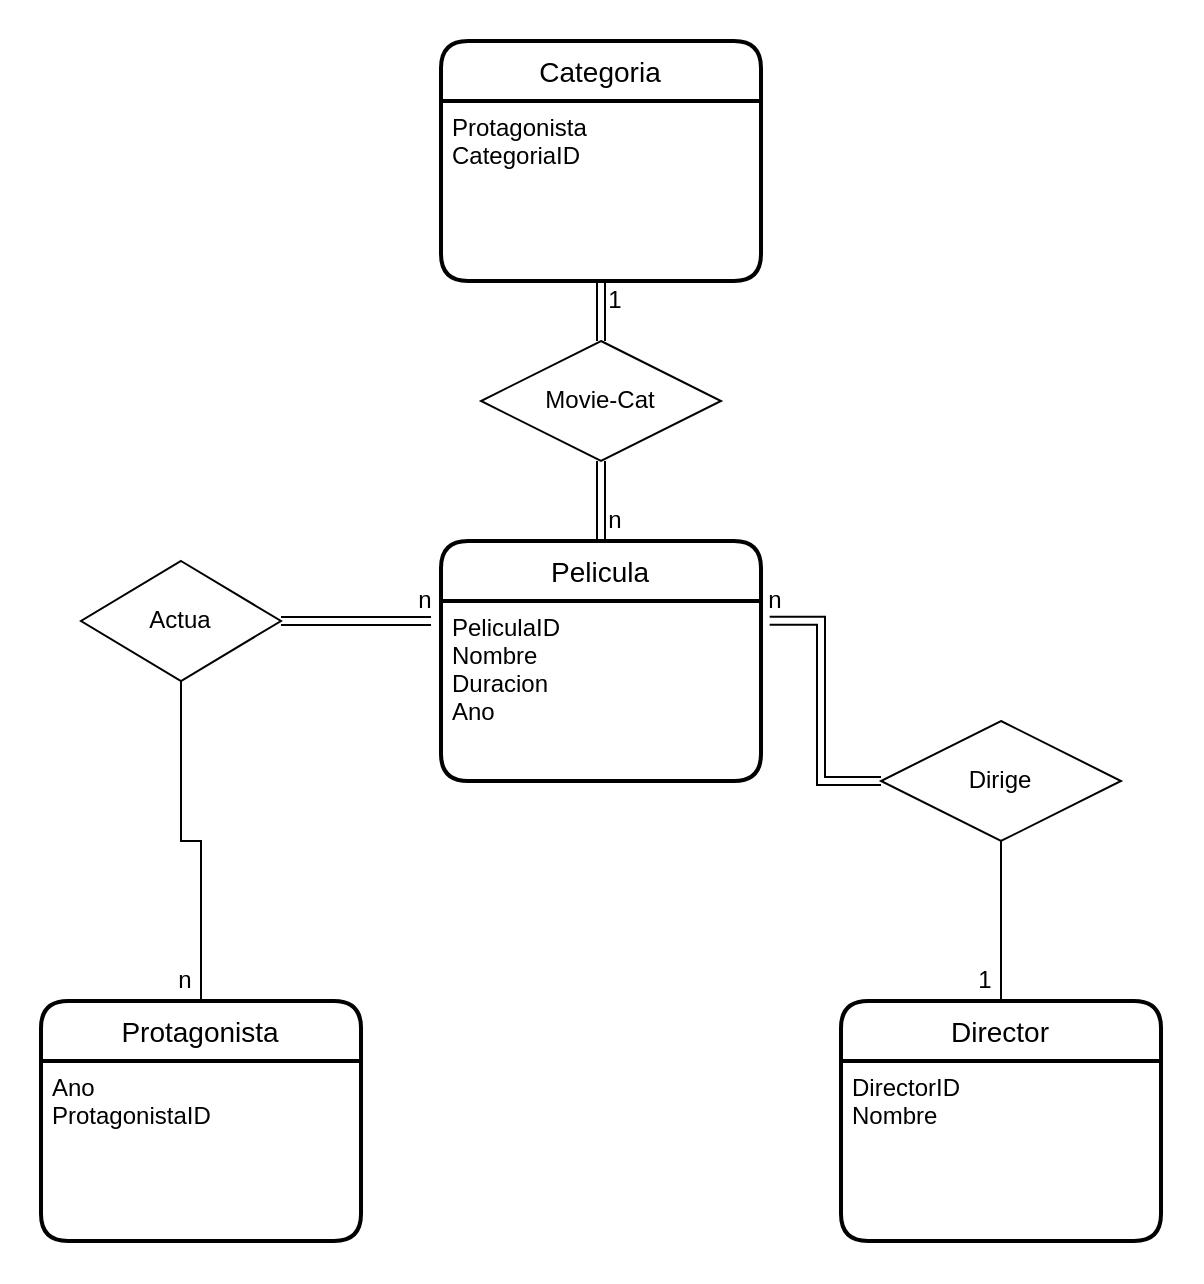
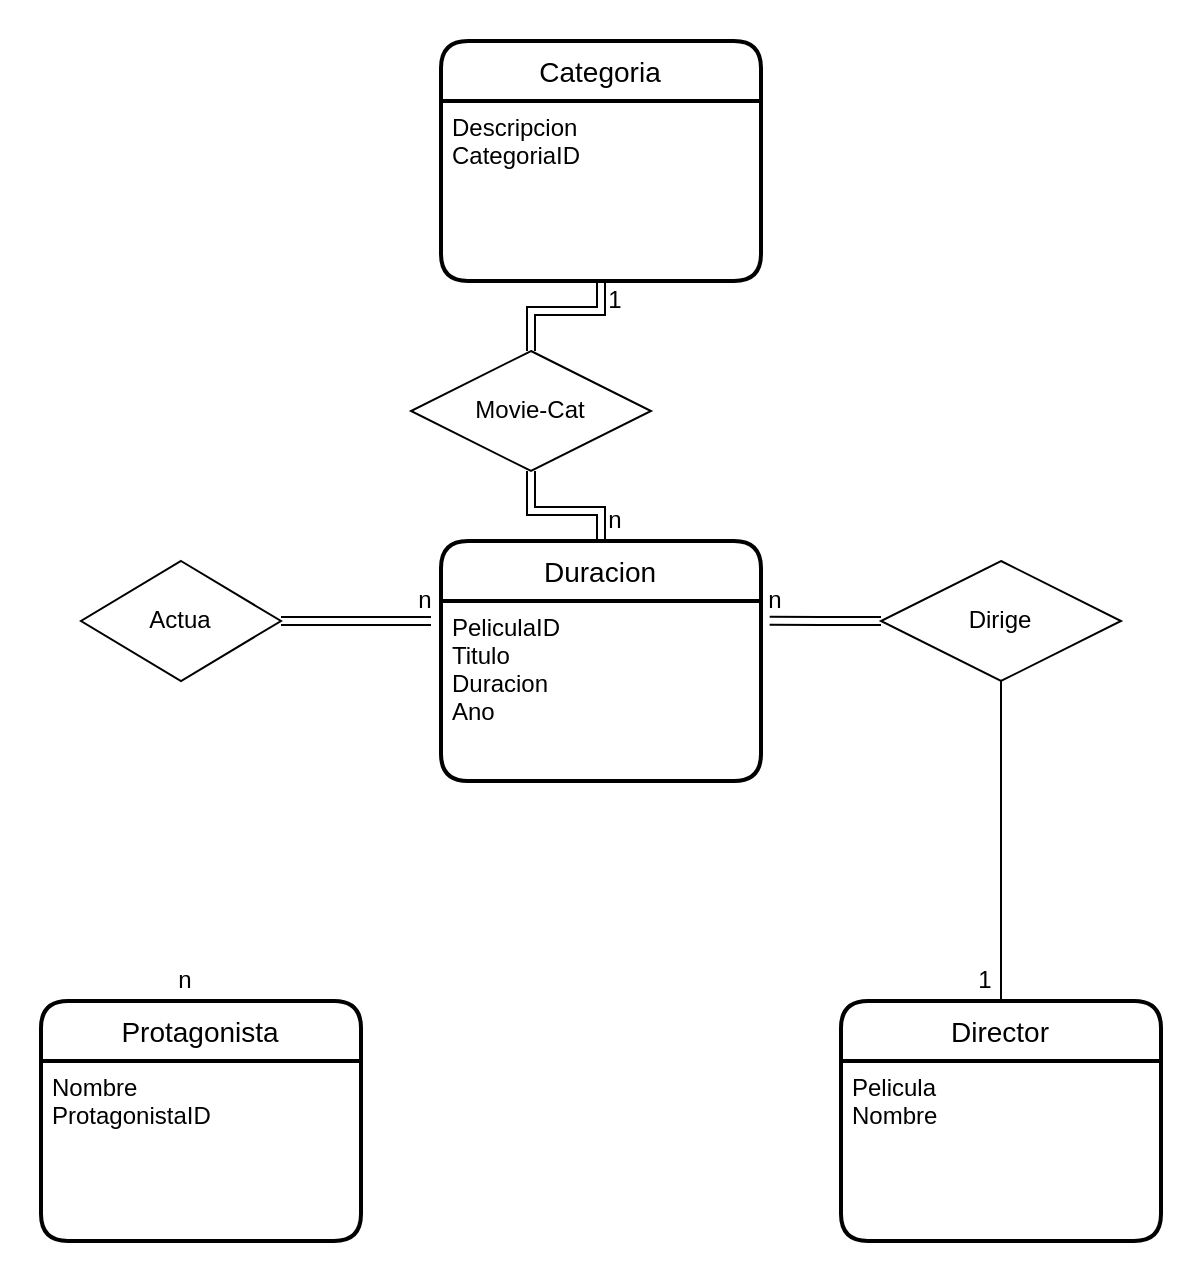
  <mxCell id="0" />
  <mxCell id="1" parent="0" />
- <mxCell id="2" value="Pelicula" style="swimlane;childLayout=stackLayout;horizontal=1;startSize=30;horizontalStack=0;rounded=1;fontSize=14;fontStyle=0;strokeWidth=2;resizeParent=0;resizeLast=1;shadow=0;dashed=0;align=center;" parent="1" vertex="1"><mxGeometry x="220" y="270" width="160" height="120" as="geometry" /></mxCell>
- <mxCell id="3" value="PeliculaID&#10;Nombre&#10;Duracion&#10;Ano" style="align=left;strokeColor=none;fillColor=none;spacingLeft=4;fontSize=12;verticalAlign=top;resizable=0;rotatable=0;part=1;" parent="2" vertex="1"><mxGeometry y="30" width="160" height="90" as="geometry" /></mxCell>
+ <mxCell id="2" value="Duracion" style="swimlane;childLayout=stackLayout;horizontal=1;startSize=30;horizontalStack=0;rounded=1;fontSize=14;fontStyle=0;strokeWidth=2;resizeParent=0;resizeLast=1;shadow=0;dashed=0;align=center;" parent="1" vertex="1"><mxGeometry x="220" y="270" width="160" height="120" as="geometry" /></mxCell>
+ <mxCell id="3" value="PeliculaID&#10;Titulo&#10;Duracion&#10;Ano" style="align=left;strokeColor=none;fillColor=none;spacingLeft=4;fontSize=12;verticalAlign=top;resizable=0;rotatable=0;part=1;" parent="2" vertex="1"><mxGeometry y="30" width="160" height="90" as="geometry" /></mxCell>
  <mxCell id="4" value="Categoria" style="swimlane;childLayout=stackLayout;horizontal=1;startSize=30;horizontalStack=0;rounded=1;fontSize=14;fontStyle=0;strokeWidth=2;resizeParent=0;resizeLast=1;shadow=0;dashed=0;align=center;" parent="1" vertex="1"><mxGeometry x="220" y="20" width="160" height="120" as="geometry" /></mxCell>
- <mxCell id="5" value="Protagonista&#10;CategoriaID" style="align=left;strokeColor=none;fillColor=none;spacingLeft=4;fontSize=12;verticalAlign=top;resizable=0;rotatable=0;part=1;" parent="4" vertex="1"><mxGeometry y="30" width="160" height="90" as="geometry" /></mxCell>
- <mxCell id="6" style="edgeStyle=orthogonalEdgeStyle;rounded=0;orthogonalLoop=1;jettySize=auto;html=1;entryX=0.5;entryY=1;entryDx=0;entryDy=0;endArrow=none;endFill=0;" parent="1" source="7" target="13" edge="1"><mxGeometry relative="1" as="geometry" /></mxCell>
+ <mxCell id="5" value="Descripcion&#10;CategoriaID" style="align=left;strokeColor=none;fillColor=none;spacingLeft=4;fontSize=12;verticalAlign=top;resizable=0;rotatable=0;part=1;" parent="4" vertex="1"><mxGeometry y="30" width="160" height="90" as="geometry" /></mxCell>
  <mxCell id="7" value="Protagonista" style="swimlane;childLayout=stackLayout;horizontal=1;startSize=30;horizontalStack=0;rounded=1;fontSize=14;fontStyle=0;strokeWidth=2;resizeParent=0;resizeLast=1;shadow=0;dashed=0;align=center;" parent="1" vertex="1"><mxGeometry x="20" y="500" width="160" height="120" as="geometry" /></mxCell>
- <mxCell id="8" value="Ano&#10;ProtagonistaID" style="align=left;strokeColor=none;fillColor=none;spacingLeft=4;fontSize=12;verticalAlign=top;resizable=0;rotatable=0;part=1;" parent="7" vertex="1"><mxGeometry y="30" width="160" height="90" as="geometry" /></mxCell>
+ <mxCell id="8" value="Nombre&#10;ProtagonistaID" style="align=left;strokeColor=none;fillColor=none;spacingLeft=4;fontSize=12;verticalAlign=top;resizable=0;rotatable=0;part=1;" parent="7" vertex="1"><mxGeometry y="30" width="160" height="90" as="geometry" /></mxCell>
  <mxCell id="9" style="edgeStyle=orthogonalEdgeStyle;rounded=0;orthogonalLoop=1;jettySize=auto;html=1;entryX=0.5;entryY=1;entryDx=0;entryDy=0;endArrow=none;endFill=0;" parent="1" source="10" target="15" edge="1"><mxGeometry relative="1" as="geometry" /></mxCell>
  <mxCell id="10" value="Director" style="swimlane;childLayout=stackLayout;horizontal=1;startSize=30;horizontalStack=0;rounded=1;fontSize=14;fontStyle=0;strokeWidth=2;resizeParent=0;resizeLast=1;shadow=0;dashed=0;align=center;" parent="1" vertex="1"><mxGeometry x="420" y="500" width="160" height="120" as="geometry" /></mxCell>
- <mxCell id="11" value="DirectorID&#10;Nombre" style="align=left;strokeColor=none;fillColor=none;spacingLeft=4;fontSize=12;verticalAlign=top;resizable=0;rotatable=0;part=1;" parent="10" vertex="1"><mxGeometry y="30" width="160" height="90" as="geometry" /></mxCell>
+ <mxCell id="11" value="Pelicula&#10;Nombre" style="align=left;strokeColor=none;fillColor=none;spacingLeft=4;fontSize=12;verticalAlign=top;resizable=0;rotatable=0;part=1;" parent="10" vertex="1"><mxGeometry y="30" width="160" height="90" as="geometry" /></mxCell>
  <mxCell id="12" style="edgeStyle=orthogonalEdgeStyle;rounded=0;orthogonalLoop=1;jettySize=auto;html=1;endArrow=none;endFill=0;shape=link;" parent="1" source="13" edge="1"><mxGeometry relative="1" as="geometry"><mxPoint x="215" y="310" as="targetPoint" /></mxGeometry></mxCell>
  <mxCell id="13" value="Actua" style="shape=rhombus;perimeter=rhombusPerimeter;whiteSpace=wrap;html=1;align=center;" parent="1" vertex="1"><mxGeometry x="40" y="280" width="100" height="60" as="geometry" /></mxCell>
  <mxCell id="14" style="edgeStyle=orthogonalEdgeStyle;rounded=0;orthogonalLoop=1;jettySize=auto;html=1;entryX=1.027;entryY=0.11;entryDx=0;entryDy=0;entryPerimeter=0;endArrow=none;endFill=0;shape=link;" parent="1" source="15" target="3" edge="1"><mxGeometry relative="1" as="geometry" /></mxCell>
- <mxCell id="15" value="Dirige" style="shape=rhombus;perimeter=rhombusPerimeter;whiteSpace=wrap;html=1;align=center;" parent="1" vertex="1"><mxGeometry x="440" y="360" width="120" height="60" as="geometry" /></mxCell>
+ <mxCell id="15" value="Dirige" style="shape=rhombus;perimeter=rhombusPerimeter;whiteSpace=wrap;html=1;align=center;" parent="1" vertex="1"><mxGeometry x="440" y="280" width="120" height="60" as="geometry" /></mxCell>
  <mxCell id="16" style="edgeStyle=orthogonalEdgeStyle;rounded=0;orthogonalLoop=1;jettySize=auto;html=1;entryX=0.5;entryY=1;entryDx=0;entryDy=0;endArrow=none;endFill=0;shape=link;" parent="1" source="18" target="5" edge="1"><mxGeometry relative="1" as="geometry" /></mxCell>
  <mxCell id="17" style="edgeStyle=orthogonalEdgeStyle;rounded=0;orthogonalLoop=1;jettySize=auto;html=1;entryX=0.5;entryY=0;entryDx=0;entryDy=0;endArrow=none;endFill=0;shape=link;" parent="1" source="18" target="2" edge="1"><mxGeometry relative="1" as="geometry" /></mxCell>
- <mxCell id="18" value="Movie-Cat" style="shape=rhombus;perimeter=rhombusPerimeter;whiteSpace=wrap;html=1;align=center;" parent="1" vertex="1"><mxGeometry x="240" y="170" width="120" height="60" as="geometry" /></mxCell>
+ <mxCell id="18" value="Movie-Cat" style="shape=rhombus;perimeter=rhombusPerimeter;whiteSpace=wrap;html=1;align=center;" parent="1" vertex="1"><mxGeometry x="205" y="175" width="120" height="60" as="geometry" /></mxCell>
  <mxCell id="19" value="n" style="text;html=1;strokeColor=none;fillColor=none;align=center;verticalAlign=middle;whiteSpace=wrap;rounded=0;" parent="1" vertex="1"><mxGeometry x="85" y="480" width="15" height="20" as="geometry" /></mxCell>
  <mxCell id="20" value="n" style="text;html=1;strokeColor=none;fillColor=none;align=center;verticalAlign=middle;whiteSpace=wrap;rounded=0;" parent="1" vertex="1"><mxGeometry x="205" y="290" width="15" height="20" as="geometry" /></mxCell>
  <mxCell id="21" value="n" style="text;html=1;strokeColor=none;fillColor=none;align=center;verticalAlign=middle;whiteSpace=wrap;rounded=0;" parent="1" vertex="1"><mxGeometry x="380" y="290" width="15" height="20" as="geometry" /></mxCell>
  <mxCell id="22" value="1" style="text;html=1;strokeColor=none;fillColor=none;align=center;verticalAlign=middle;whiteSpace=wrap;rounded=0;" parent="1" vertex="1"><mxGeometry x="485" y="480" width="15" height="20" as="geometry" /></mxCell>
  <mxCell id="23" value="n" style="text;html=1;strokeColor=none;fillColor=none;align=center;verticalAlign=middle;whiteSpace=wrap;rounded=0;" parent="1" vertex="1"><mxGeometry x="300" y="250" width="15" height="20" as="geometry" /></mxCell>
  <mxCell id="24" value="1" style="text;html=1;strokeColor=none;fillColor=none;align=center;verticalAlign=middle;whiteSpace=wrap;rounded=0;" parent="1" vertex="1"><mxGeometry x="300" y="140" width="15" height="20" as="geometry" /></mxCell>
